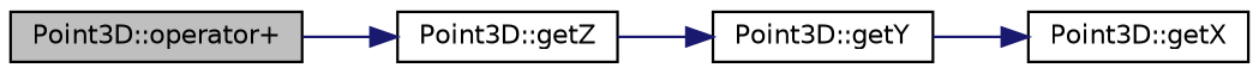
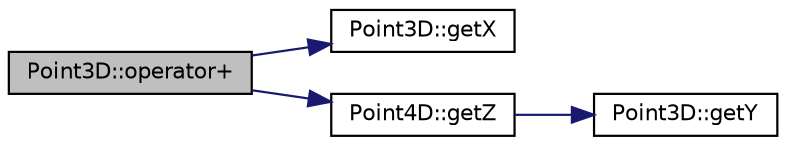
  digraph {
    rankdir=LR
    node [color=black fillcolor=white fontname=Helvetica fontsize=10 shape=record style=filled]
    edge [color=midnightblue fontname=Helvetica fontsize=10 labelfontname=Helvetica labelfontsize=10 style=solid]
    n1 [fillcolor=grey75 fontcolor=black height=0.2 label="Point3D::operator+" width=0.4]
    n2 [height=0.2 label="Point3D::getX" width=0.4]
-   n3 [height=0.2 label="Point3D::getZ" width=0.4]
+   n3 [height=0.2 label="Point4D::getZ" width=0.4]
    n4 [height=0.2 label="Point3D::getY" width=0.4]
-   n4 -> n2
+   n1 -> n2
    n1 -> n3
    n3 -> n4
  }
